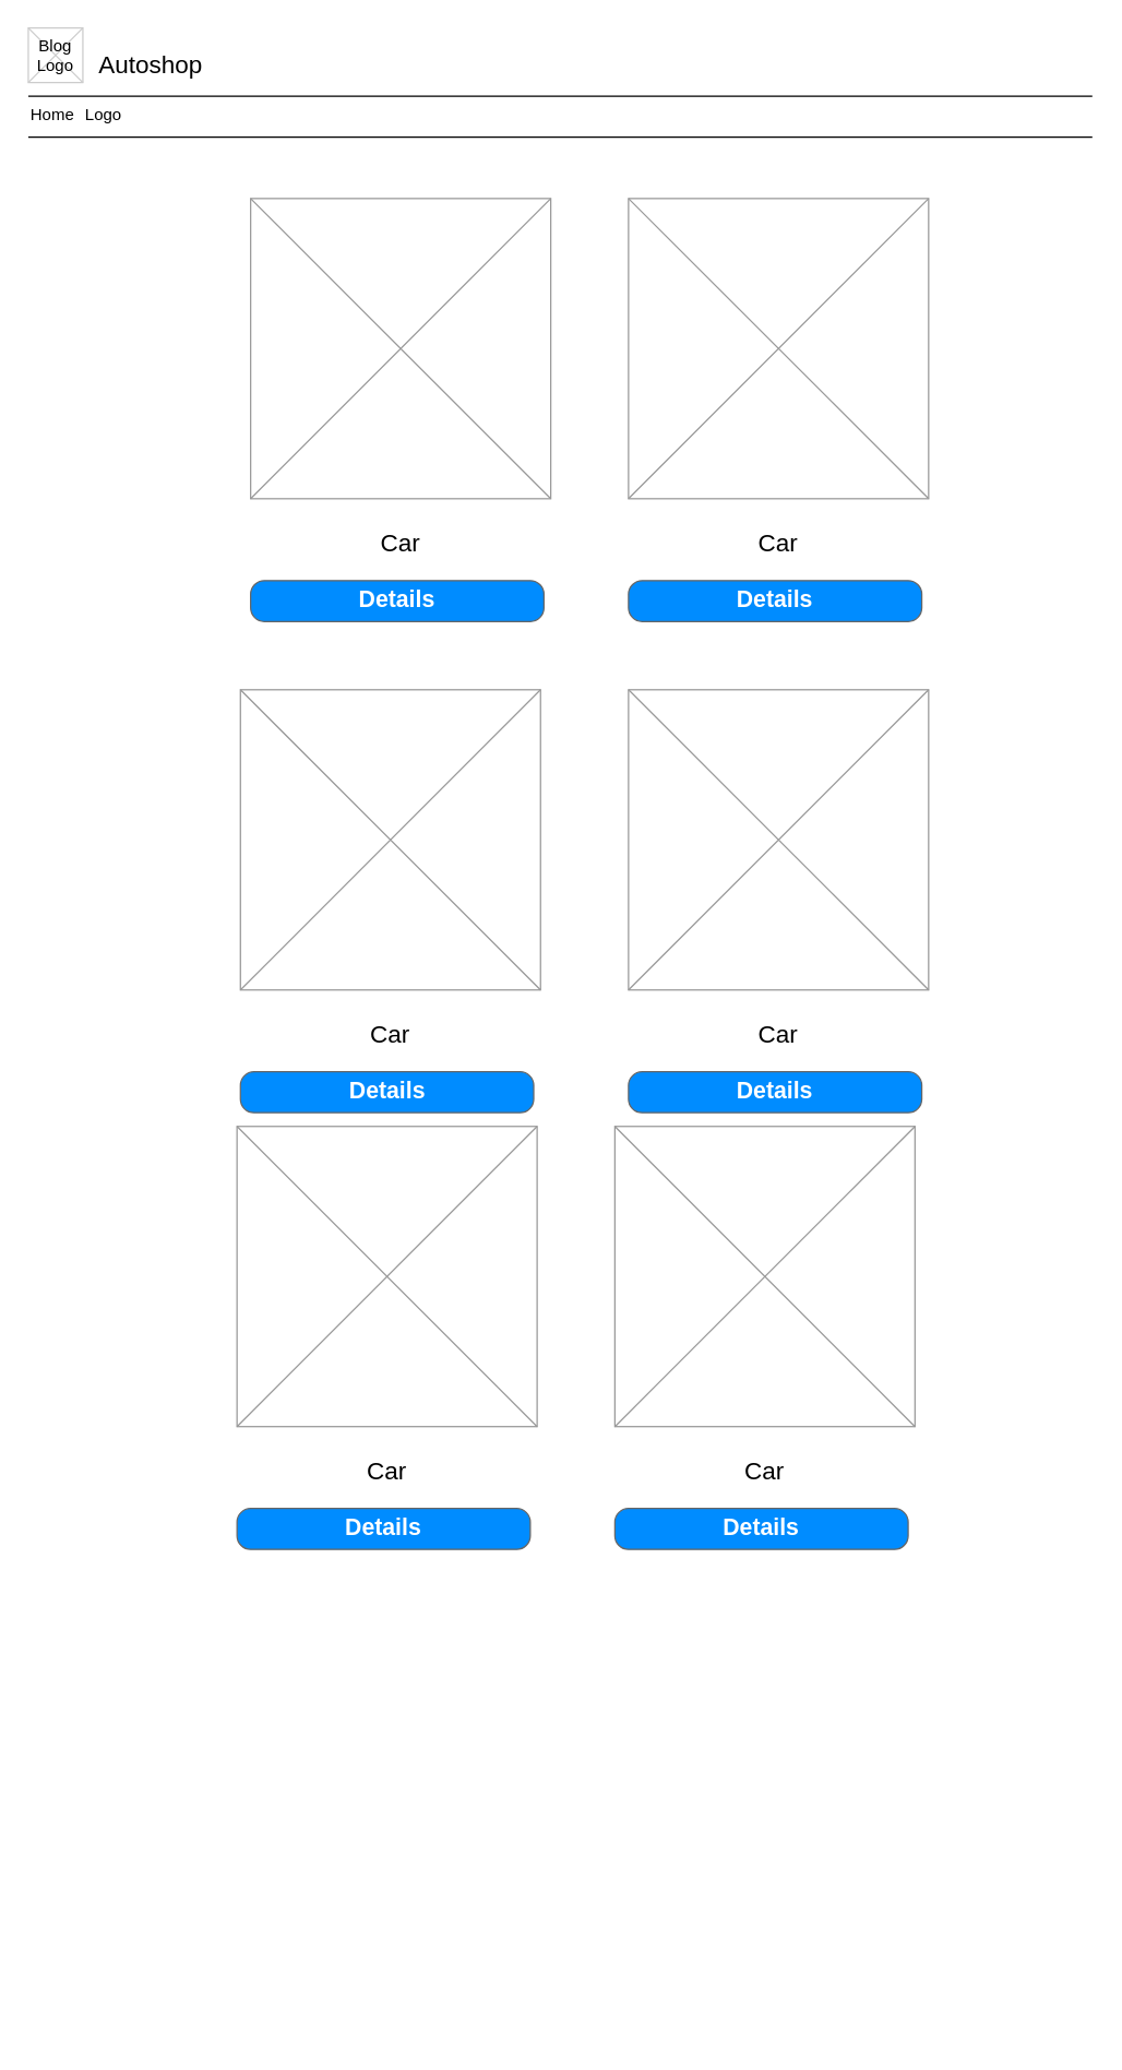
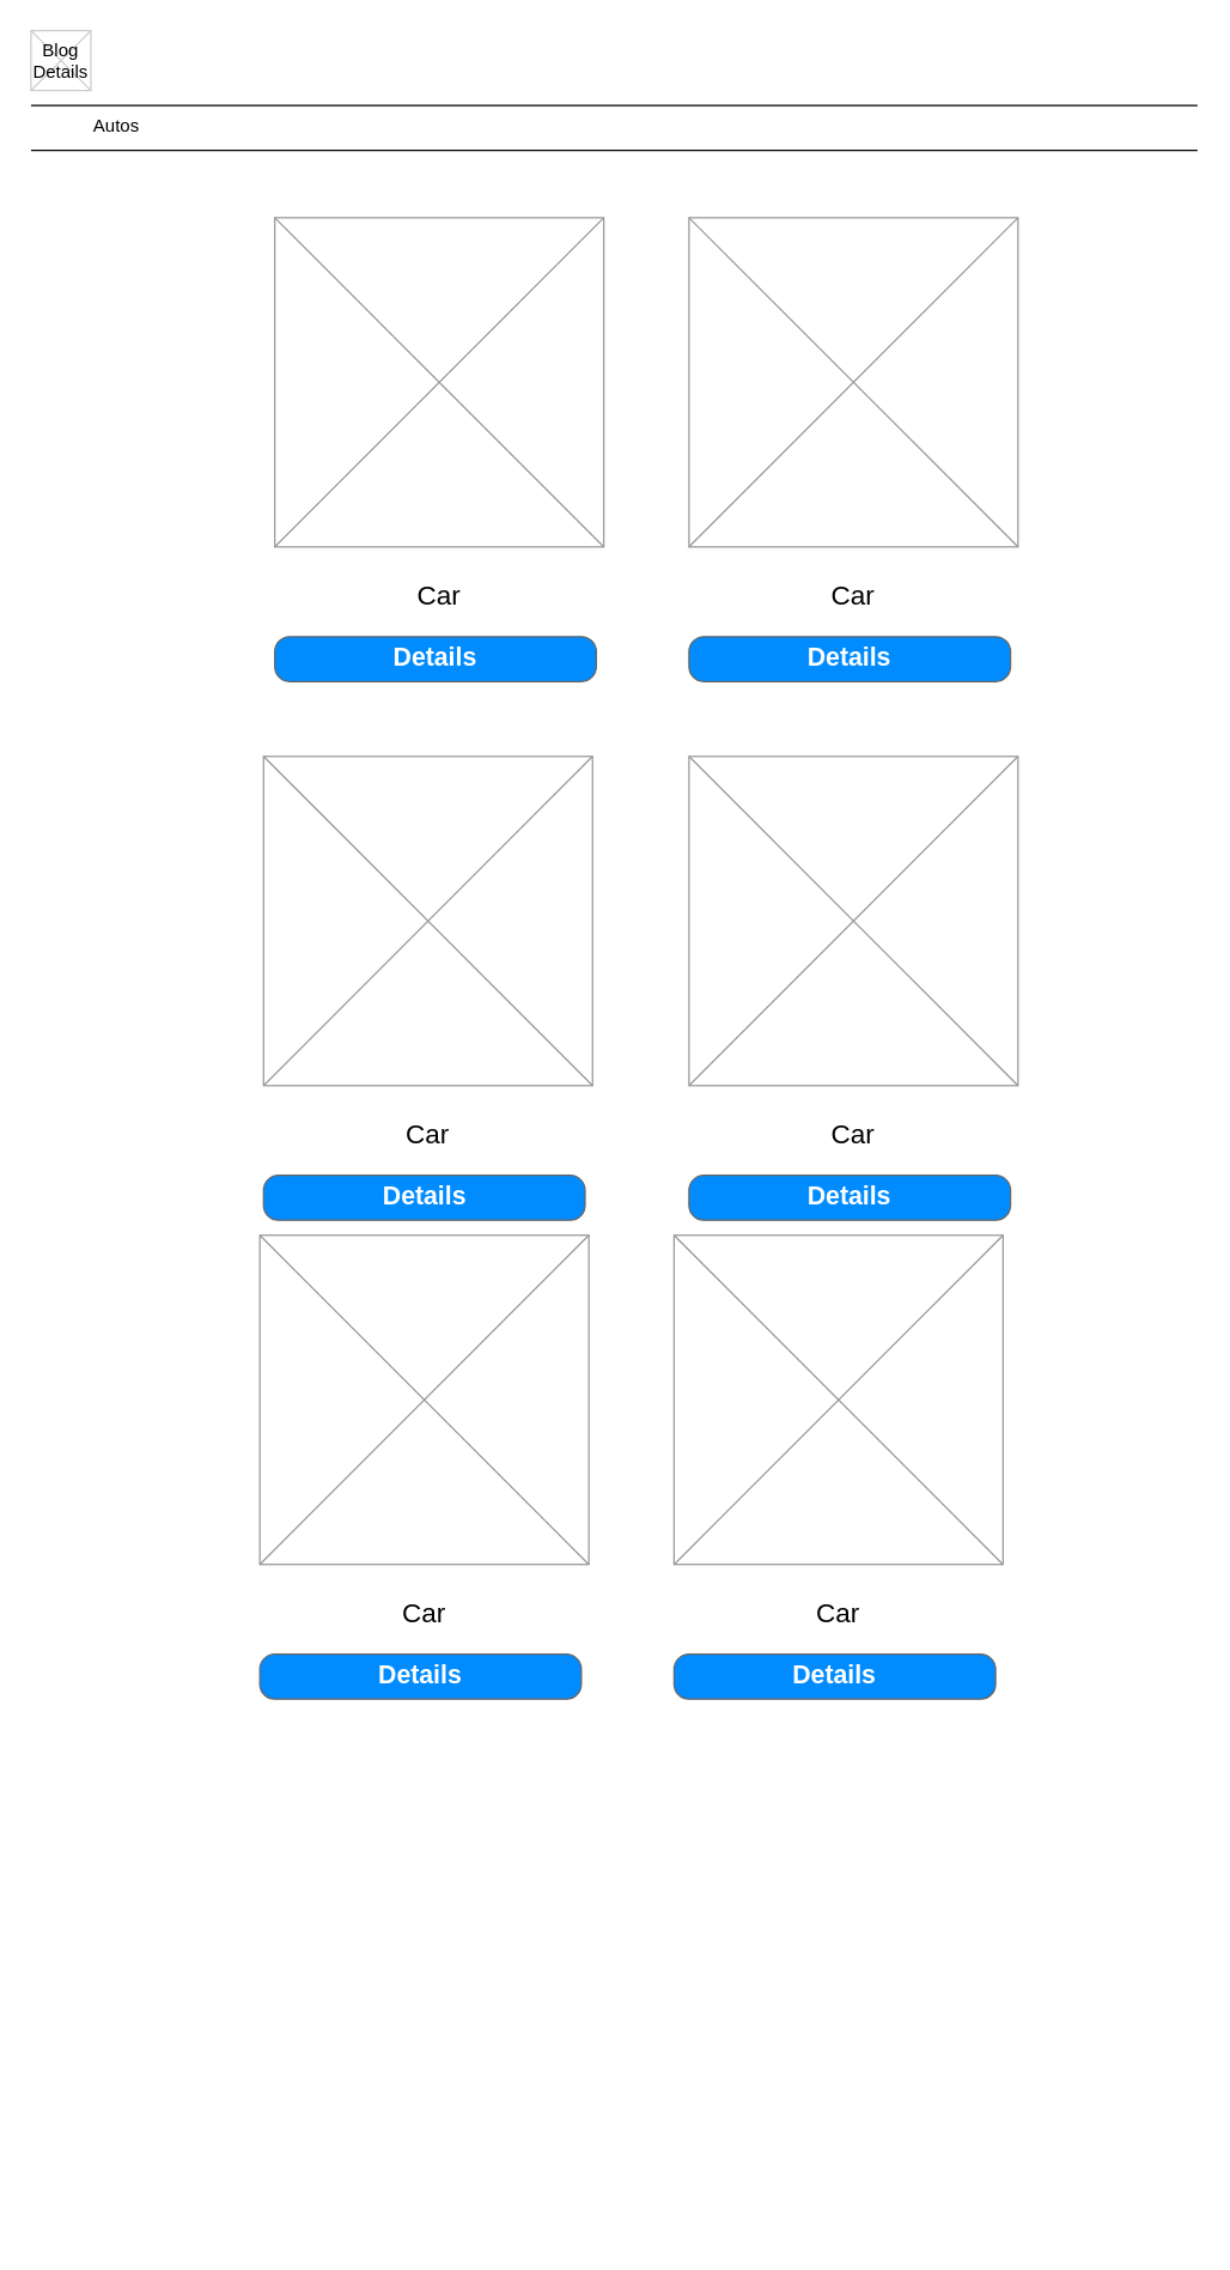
  <mxCell id="0" />
  <mxCell id="1" parent="0" />
- <mxCell id="2" value="Autoshop" style="text;spacingTop=-5;fontSize=18;fontStyle=0" parent="1" vertex="1"><mxGeometry x="70" y="35" width="230" height="20" as="geometry" /></mxCell>
  <mxCell id="3" value="" style="line;strokeWidth=1" parent="1" vertex="1"><mxGeometry x="20" y="65" width="780" height="10" as="geometry" /></mxCell>
  <mxCell id="4" value="" style="line;strokeWidth=1" parent="1" vertex="1"><mxGeometry x="20" y="95" width="780" height="10" as="geometry" /></mxCell>
- <mxCell id="5" value="Home" style="text;spacingTop=-5;" parent="1" vertex="1"><mxGeometry x="20" y="75" width="30" height="20" as="geometry" /></mxCell>
- <mxCell id="6" value="Logo" style="text;spacingTop=-5;" parent="1" vertex="1"><mxGeometry x="60" y="75" width="30" height="20" as="geometry" /></mxCell>
+ <mxCell id="6" value="Autos" style="text;spacingTop=-5;" parent="1" vertex="1"><mxGeometry x="60" y="75" width="30" height="20" as="geometry" /></mxCell>
  <mxCell id="7" value="" style="verticalLabelPosition=bottom;verticalAlign=top;strokeWidth=1;shape=mxgraph.mockup.graphics.iconGrid;strokeColor=#CCCCCC;gridSize=1,1;" parent="1" vertex="1"><mxGeometry x="20" y="20" width="40" height="40" as="geometry" /></mxCell>
- <mxCell id="8" value="Blog &#10;Logo" style="text;spacingTop=-5;align=center" parent="1" vertex="1"><mxGeometry x="20" y="25" width="40" height="40" as="geometry" /></mxCell>
+ <mxCell id="8" value="Blog &#10;Details" style="text;spacingTop=-5;align=center" parent="1" vertex="1"><mxGeometry x="20" y="25" width="40" height="40" as="geometry" /></mxCell>
  <mxCell id="9" value="" style="group" parent="1" vertex="1" connectable="0"><mxGeometry x="460" y="145" width="230" height="420" as="geometry" /></mxCell>
  <mxCell id="10" value="" style="verticalLabelPosition=bottom;shadow=0;dashed=0;align=center;html=1;verticalAlign=top;strokeWidth=1;shape=mxgraph.mockup.graphics.simpleIcon;strokeColor=#999999;" parent="9" vertex="1"><mxGeometry width="220" height="220" as="geometry" /></mxCell>
  <mxCell id="11" value="Car" style="text;spacingTop=-5;fontSize=18;fontStyle=0;align=center;" parent="9" vertex="1"><mxGeometry y="240" width="220" height="20" as="geometry" /></mxCell>
  <mxCell id="12" value="Details" style="strokeWidth=1;shadow=0;dashed=0;align=center;html=1;shape=mxgraph.mockup.buttons.button;strokeColor=#666666;fontColor=#ffffff;mainText=;buttonStyle=round;fontSize=17;fontStyle=1;fillColor=#008cff;whiteSpace=wrap;" parent="9" vertex="1"><mxGeometry y="280" width="215" height="30" as="geometry" /></mxCell>
  <mxCell id="13" value="" style="group" parent="1" vertex="1" connectable="0"><mxGeometry x="183" y="145" width="230" height="420" as="geometry" /></mxCell>
  <mxCell id="14" value="" style="verticalLabelPosition=bottom;shadow=0;dashed=0;align=center;html=1;verticalAlign=top;strokeWidth=1;shape=mxgraph.mockup.graphics.simpleIcon;strokeColor=#999999;" parent="13" vertex="1"><mxGeometry width="220" height="220" as="geometry" /></mxCell>
  <mxCell id="15" value="Car" style="text;spacingTop=-5;fontSize=18;fontStyle=0;align=center;" parent="13" vertex="1"><mxGeometry y="240" width="220" height="20" as="geometry" /></mxCell>
  <mxCell id="16" value="Details" style="strokeWidth=1;shadow=0;dashed=0;align=center;html=1;shape=mxgraph.mockup.buttons.button;strokeColor=#666666;fontColor=#ffffff;mainText=;buttonStyle=round;fontSize=17;fontStyle=1;fillColor=#008cff;whiteSpace=wrap;" parent="13" vertex="1"><mxGeometry y="280" width="215" height="30" as="geometry" /></mxCell>
  <mxCell id="17" value="" style="group" parent="1" vertex="1" connectable="0"><mxGeometry x="175.5" y="505" width="230" height="420" as="geometry" /></mxCell>
  <mxCell id="18" value="" style="verticalLabelPosition=bottom;shadow=0;dashed=0;align=center;html=1;verticalAlign=top;strokeWidth=1;shape=mxgraph.mockup.graphics.simpleIcon;strokeColor=#999999;" parent="17" vertex="1"><mxGeometry width="220" height="220" as="geometry" /></mxCell>
  <mxCell id="19" value="Car" style="text;spacingTop=-5;fontSize=18;fontStyle=0;align=center;" parent="17" vertex="1"><mxGeometry y="240" width="220" height="20" as="geometry" /></mxCell>
  <mxCell id="20" value="Details" style="strokeWidth=1;shadow=0;dashed=0;align=center;html=1;shape=mxgraph.mockup.buttons.button;strokeColor=#666666;fontColor=#ffffff;mainText=;buttonStyle=round;fontSize=17;fontStyle=1;fillColor=#008cff;whiteSpace=wrap;" parent="17" vertex="1"><mxGeometry y="280" width="215" height="30" as="geometry" /></mxCell>
  <mxCell id="21" value="" style="group" parent="1" vertex="1" connectable="0"><mxGeometry x="460" y="505" width="230" height="990" as="geometry" /></mxCell>
  <mxCell id="22" value="" style="verticalLabelPosition=bottom;shadow=0;dashed=0;align=center;html=1;verticalAlign=top;strokeWidth=1;shape=mxgraph.mockup.graphics.simpleIcon;strokeColor=#999999;" parent="21" vertex="1"><mxGeometry width="220" height="220" as="geometry" /></mxCell>
  <mxCell id="23" value="Car" style="text;spacingTop=-5;fontSize=18;fontStyle=0;align=center;" parent="21" vertex="1"><mxGeometry y="240" width="220" height="20" as="geometry" /></mxCell>
  <mxCell id="24" value="Details" style="strokeWidth=1;shadow=0;dashed=0;align=center;html=1;shape=mxgraph.mockup.buttons.button;strokeColor=#666666;fontColor=#ffffff;mainText=;buttonStyle=round;fontSize=17;fontStyle=1;fillColor=#008cff;whiteSpace=wrap;" parent="21" vertex="1"><mxGeometry y="280" width="215" height="30" as="geometry" /></mxCell>
  <mxCell id="25" value="" style="group" parent="21" vertex="1" connectable="0"><mxGeometry x="-10" y="320" width="230" height="420" as="geometry" /></mxCell>
  <mxCell id="26" value="" style="verticalLabelPosition=bottom;shadow=0;dashed=0;align=center;html=1;verticalAlign=top;strokeWidth=1;shape=mxgraph.mockup.graphics.simpleIcon;strokeColor=#999999;" parent="25" vertex="1"><mxGeometry width="220" height="220" as="geometry" /></mxCell>
  <mxCell id="27" value="Car" style="text;spacingTop=-5;fontSize=18;fontStyle=0;align=center;" parent="25" vertex="1"><mxGeometry y="240" width="220" height="20" as="geometry" /></mxCell>
  <mxCell id="28" value="Details" style="strokeWidth=1;shadow=0;dashed=0;align=center;html=1;shape=mxgraph.mockup.buttons.button;strokeColor=#666666;fontColor=#ffffff;mainText=;buttonStyle=round;fontSize=17;fontStyle=1;fillColor=#008cff;whiteSpace=wrap;" parent="25" vertex="1"><mxGeometry y="280" width="215" height="30" as="geometry" /></mxCell>
  <mxCell id="29" value="" style="group" parent="21" vertex="1" connectable="0"><mxGeometry x="-287" y="320" width="230" height="420" as="geometry" /></mxCell>
  <mxCell id="30" value="" style="verticalLabelPosition=bottom;shadow=0;dashed=0;align=center;html=1;verticalAlign=top;strokeWidth=1;shape=mxgraph.mockup.graphics.simpleIcon;strokeColor=#999999;" parent="29" vertex="1"><mxGeometry width="220" height="220" as="geometry" /></mxCell>
  <mxCell id="31" value="Car" style="text;spacingTop=-5;fontSize=18;fontStyle=0;align=center;" parent="29" vertex="1"><mxGeometry y="240" width="220" height="20" as="geometry" /></mxCell>
  <mxCell id="32" value="Details" style="strokeWidth=1;shadow=0;dashed=0;align=center;html=1;shape=mxgraph.mockup.buttons.button;strokeColor=#666666;fontColor=#ffffff;mainText=;buttonStyle=round;fontSize=17;fontStyle=1;fillColor=#008cff;whiteSpace=wrap;" parent="29" vertex="1"><mxGeometry y="280" width="215" height="30" as="geometry" /></mxCell>
